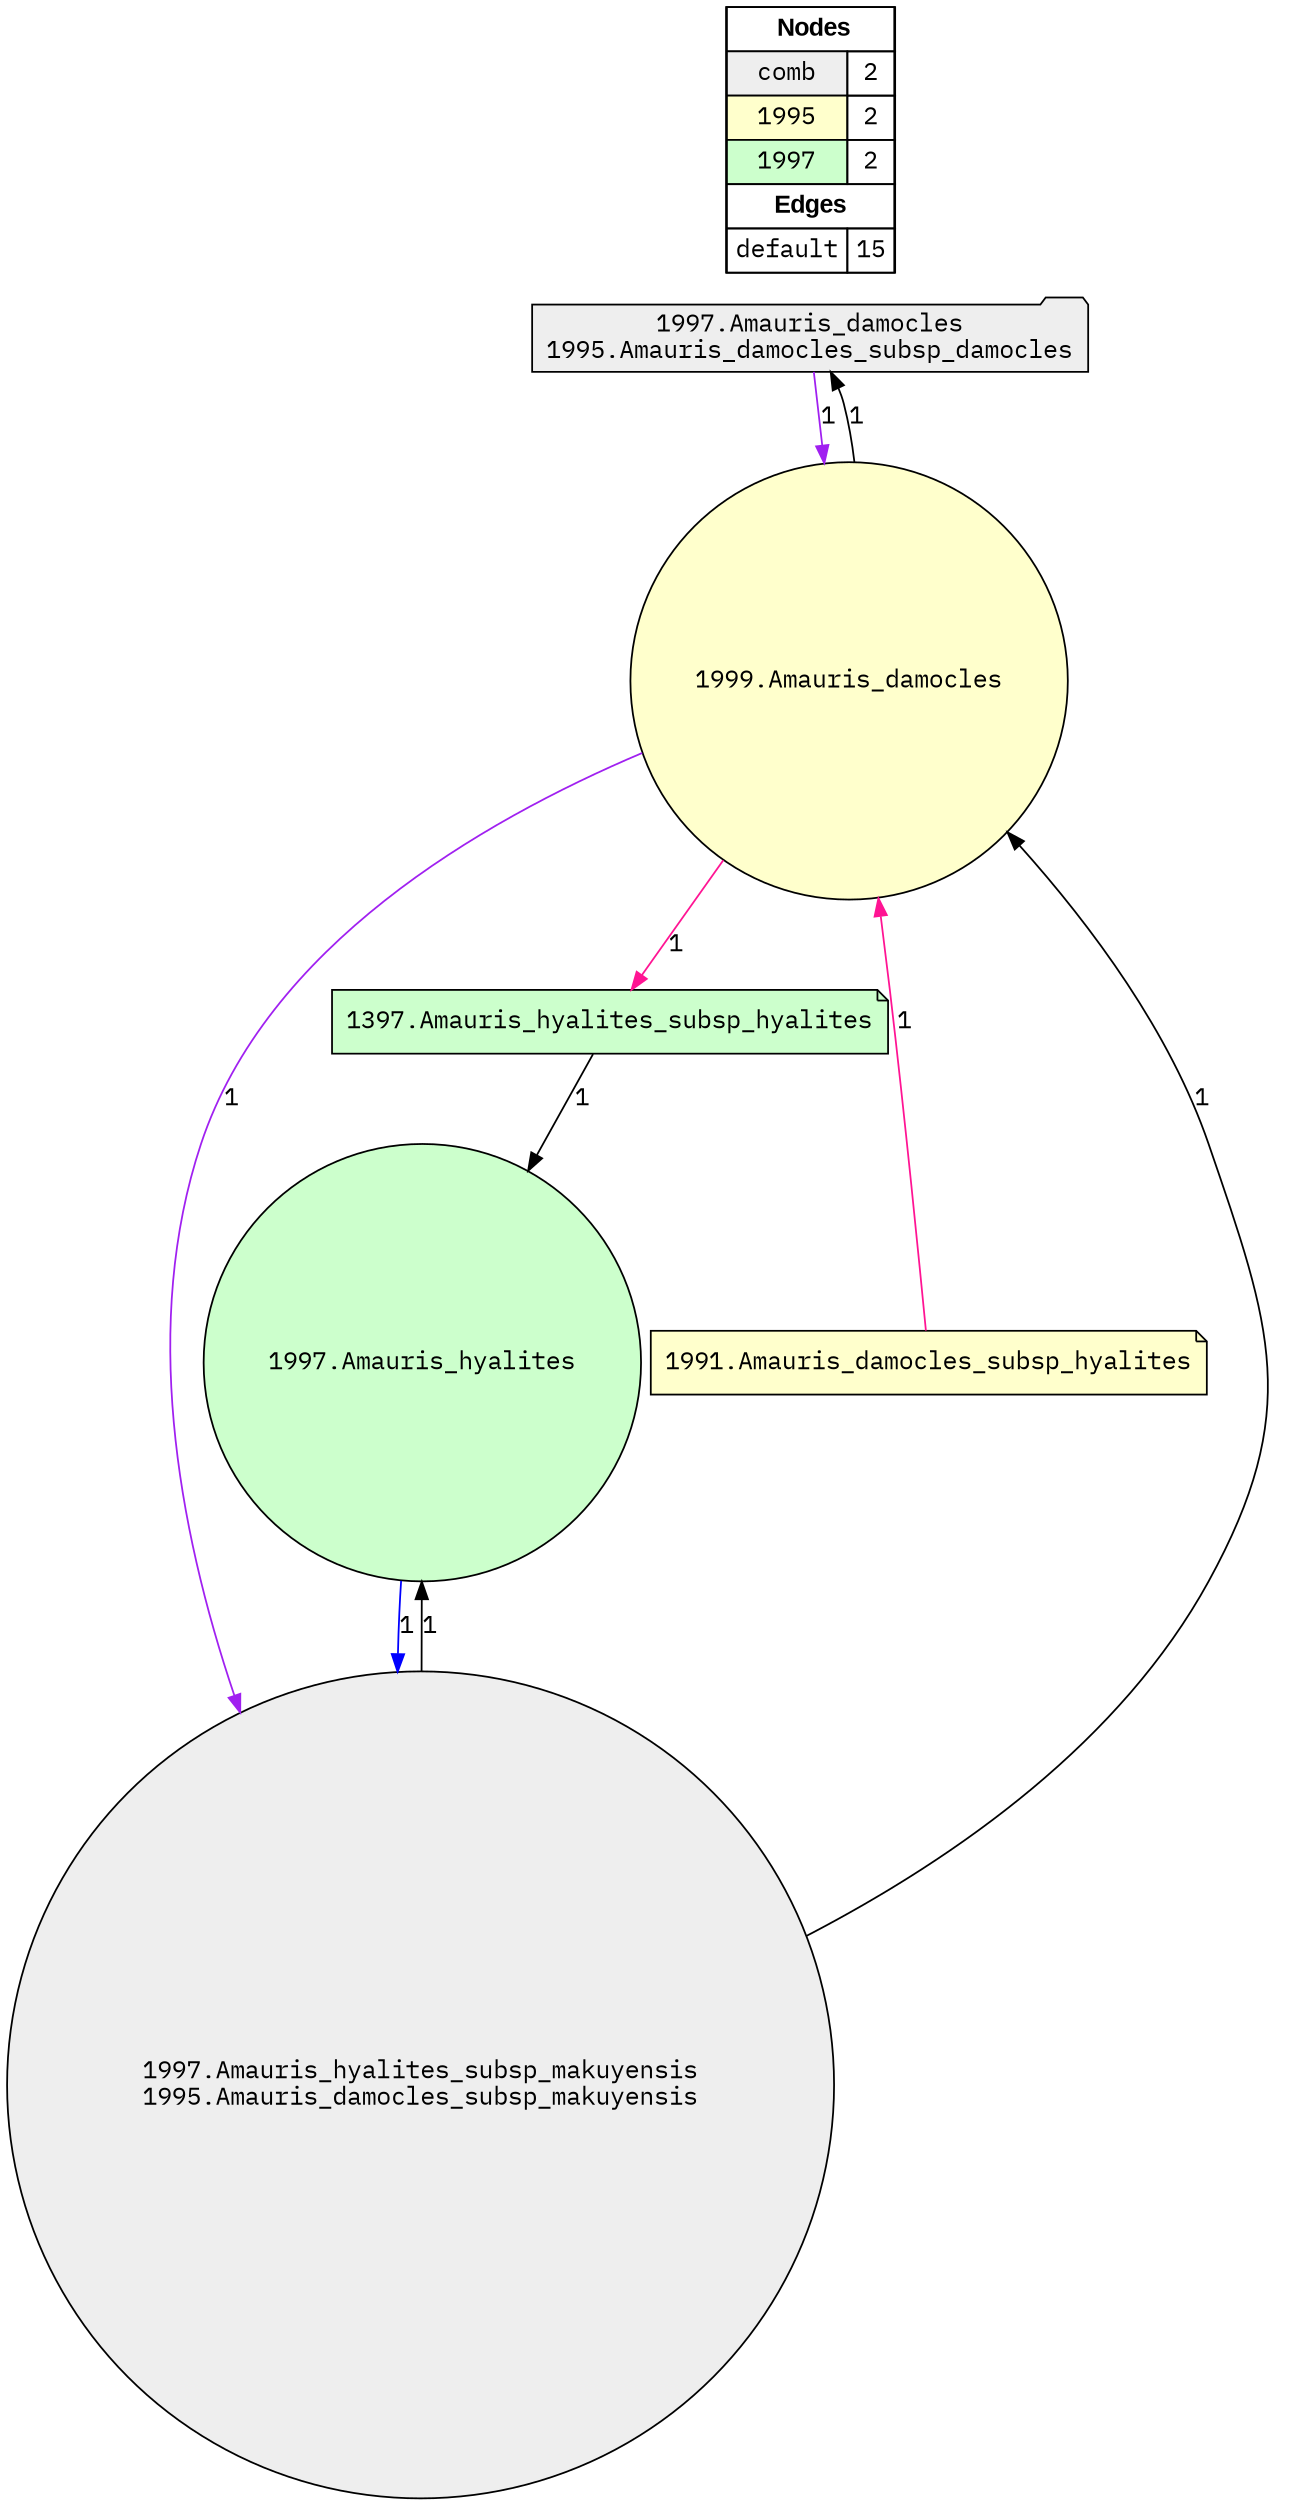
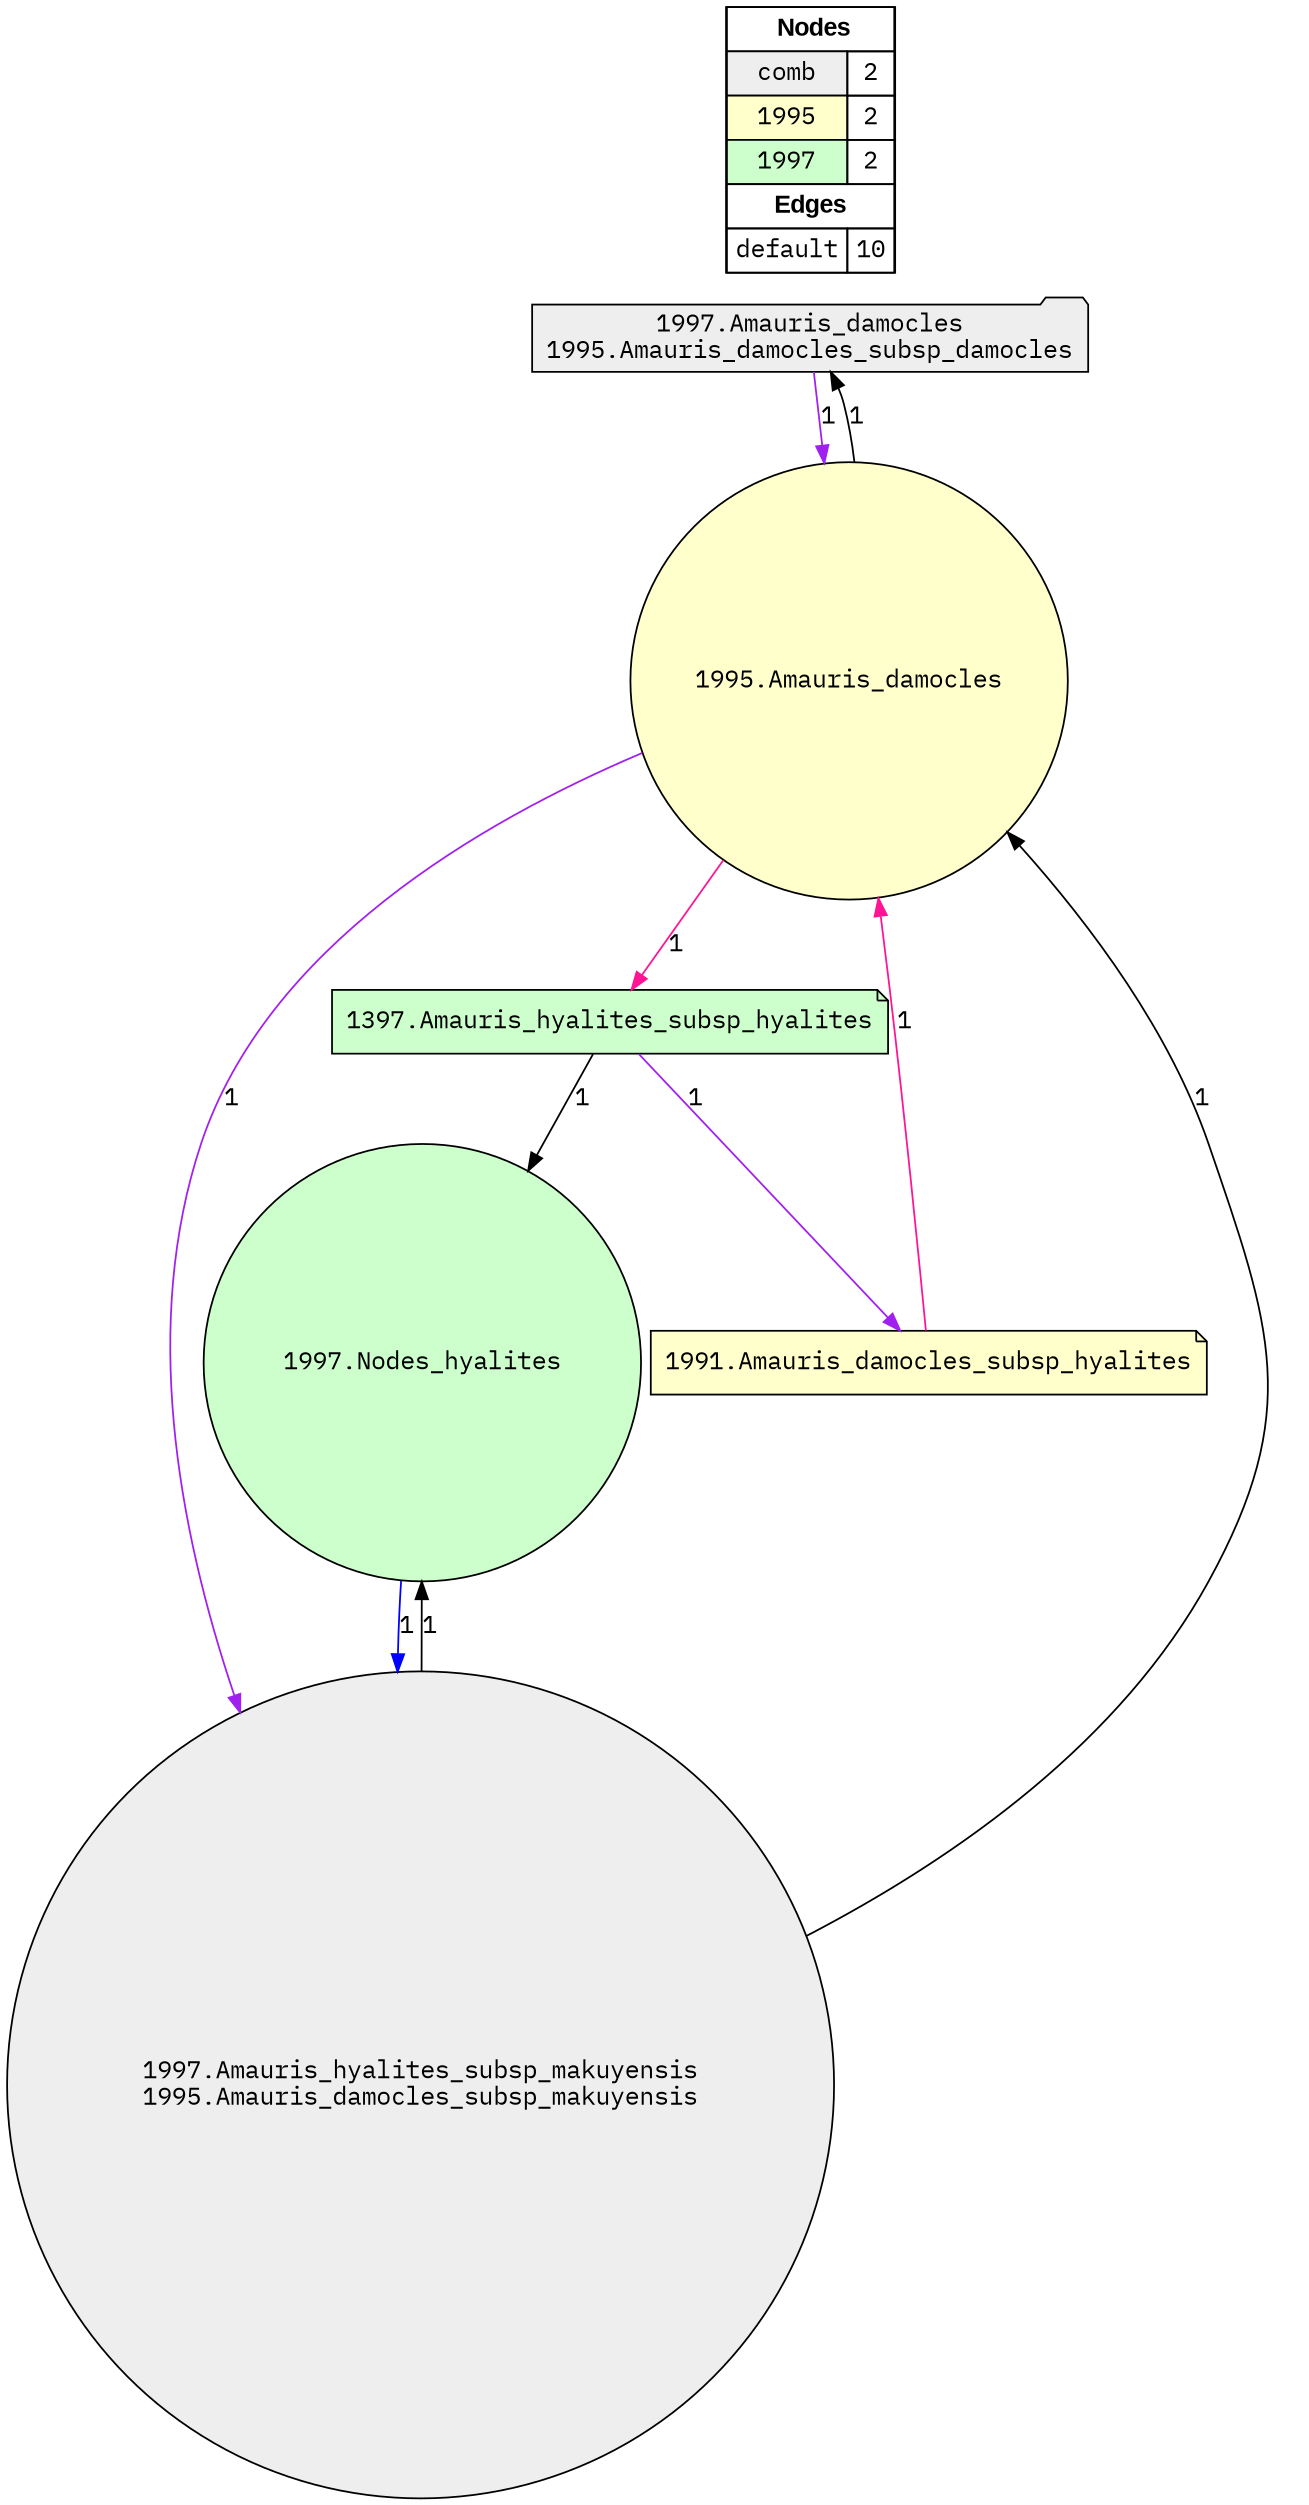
  digraph {
    fontname="IBM Plex Mono"
    rankdir=TB
    node [fillcolor="#EEEEEE" fontname="IBM Plex Mono" shape=circle style=filled]
    edge [arrowhead=normal color=black constraint=true fontname="IBM Plex Mono" style=solid]
-   n1 [fillcolor=white label=<   <TABLE BORDER="0" CELLBORDER="1" CELLSPACING="0" CELLPADDING="4">  <TR> <TD COLSPAN="2"><font face="Arial Black"> Nodes</font></TD> </TR>  <TR>   <TD bgcolor="#EEEEEE">comb</TD>   <TD>2</TD>   </TR>  <TR>   <TD bgcolor="#FFFFCC">1995</TD>   <TD>2</TD>   </TR>  <TR>   <TD bgcolor="#CCFFCC">1997</TD>   <TD>2</TD>   </TR>  <TR> <TD COLSPAN="2"><font face = "Arial Black"> Edges </font></TD> </TR>  <TR>   <TD><font color ="#000000">default</font></TD>   <TD>15</TD>   </TR>  </TABLE>   > margin=0 shape=box]
+   n1 [fillcolor=white label=<   <TABLE BORDER="0" CELLBORDER="1" CELLSPACING="0" CELLPADDING="4">  <TR> <TD COLSPAN="2"><font face="Arial Black"> Nodes</font></TD> </TR>  <TR>   <TD bgcolor="#EEEEEE">comb</TD>   <TD>2</TD>   </TR>  <TR>   <TD bgcolor="#FFFFCC">1995</TD>   <TD>2</TD>   </TR>  <TR>   <TD bgcolor="#CCFFCC">1997</TD>   <TD>2</TD>   </TR>  <TR> <TD COLSPAN="2"><font face = "Arial Black"> Edges </font></TD> </TR>  <TR>   <TD><font color ="#000000">default</font></TD>   <TD>10</TD>   </TR>  </TABLE>   > margin=0 shape=box]
    "1997.Amauris_damocles\n1995.Amauris_damocles_subsp_damocles" [shape=folder style="filled,rounded"]
-   "1995.Amauris_damocles" [fillcolor="#FFFFCC" label="1999.Amauris_damocles"]
+   "1995.Amauris_damocles" [fillcolor="#FFFFCC"]
    "1997.Amauris_hyalites_subsp_makuyensis\n1995.Amauris_damocles_subsp_makuyensis" [style="filled,rounded"]
    n5 [fillcolor="#CCFFCC" label="1397.Amauris_hyalites_subsp_hyalites" shape=note]
-   "1997.Amauris_hyalites" [fillcolor="#CCFFCC"]
+   "1997.Amauris_hyalites" [fillcolor="#CCFFCC" label="1997.Nodes_hyalites"]
    n7 [fillcolor="#FFFFCC" label="1991.Amauris_damocles_subsp_hyalites" shape=note]
    subgraph sub_1 {
      rank=source
      n1
    }
    "1997.Amauris_damocles\n1995.Amauris_damocles_subsp_damocles" -> "1995.Amauris_damocles" [color=purple label=1]
    "1995.Amauris_damocles" -> "1997.Amauris_damocles\n1995.Amauris_damocles_subsp_damocles" [label=1]
    "1995.Amauris_damocles" -> "1997.Amauris_hyalites_subsp_makuyensis\n1995.Amauris_damocles_subsp_makuyensis" [color=purple label=1]
    "1995.Amauris_damocles" -> n5 [color=deeppink label=1]
    "1997.Amauris_hyalites_subsp_makuyensis\n1995.Amauris_damocles_subsp_makuyensis" -> "1995.Amauris_damocles" [label=1]
    "1997.Amauris_hyalites_subsp_makuyensis\n1995.Amauris_damocles_subsp_makuyensis" -> "1997.Amauris_hyalites" [label=1]
    n5 -> "1997.Amauris_hyalites" [label=1]
+   n5 -> n7 [color=purple label=1]
    "1997.Amauris_hyalites" -> "1997.Amauris_hyalites_subsp_makuyensis\n1995.Amauris_damocles_subsp_makuyensis" [color=blue label=1]
    n7 -> "1995.Amauris_damocles" [color=deeppink label=1]
  }
